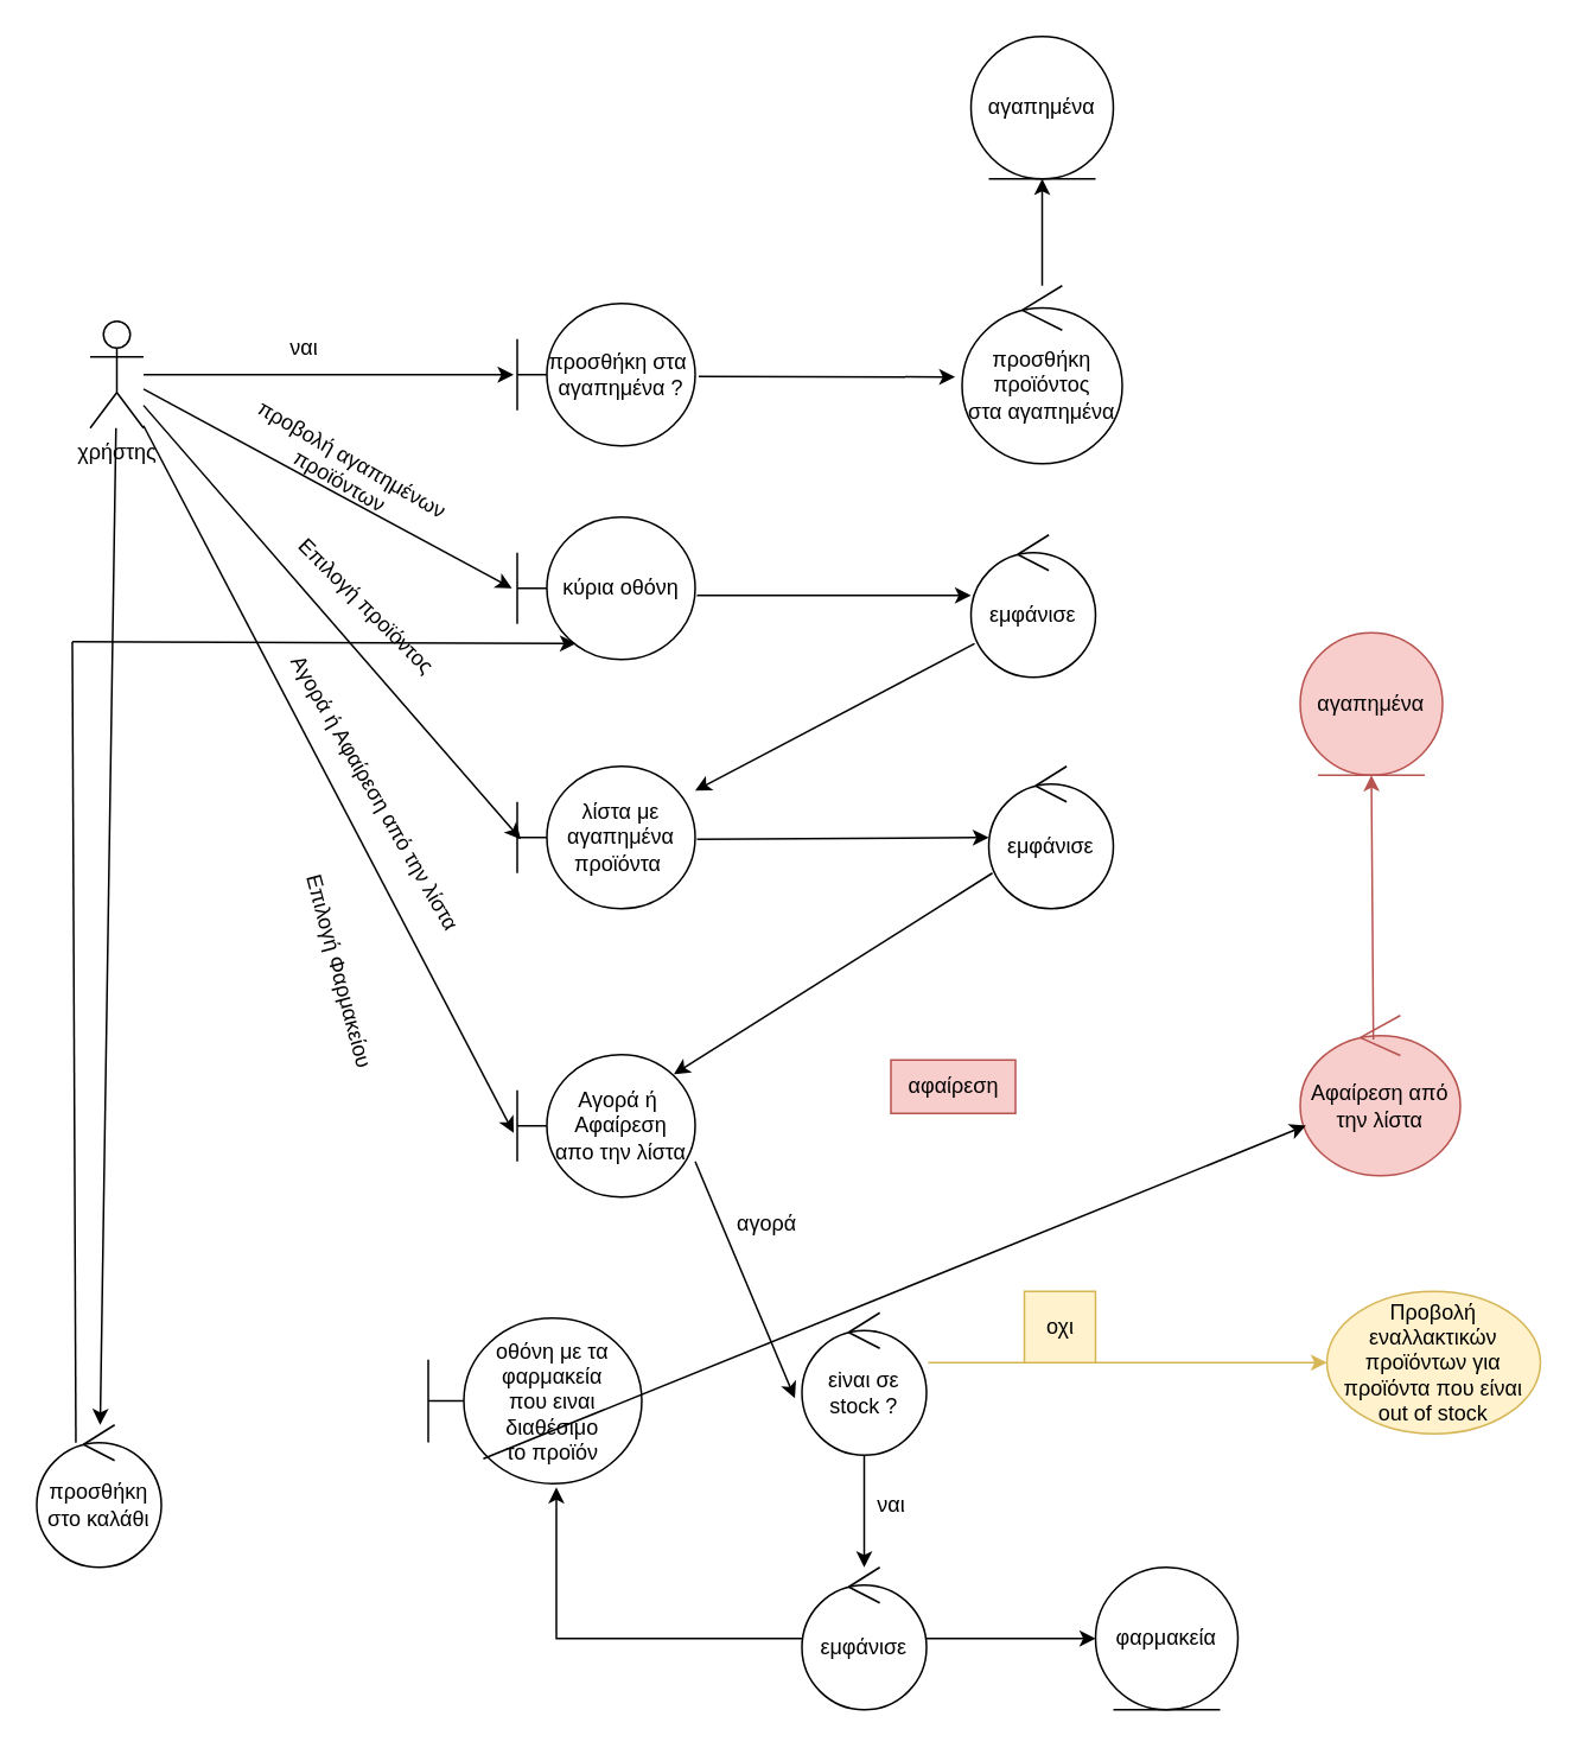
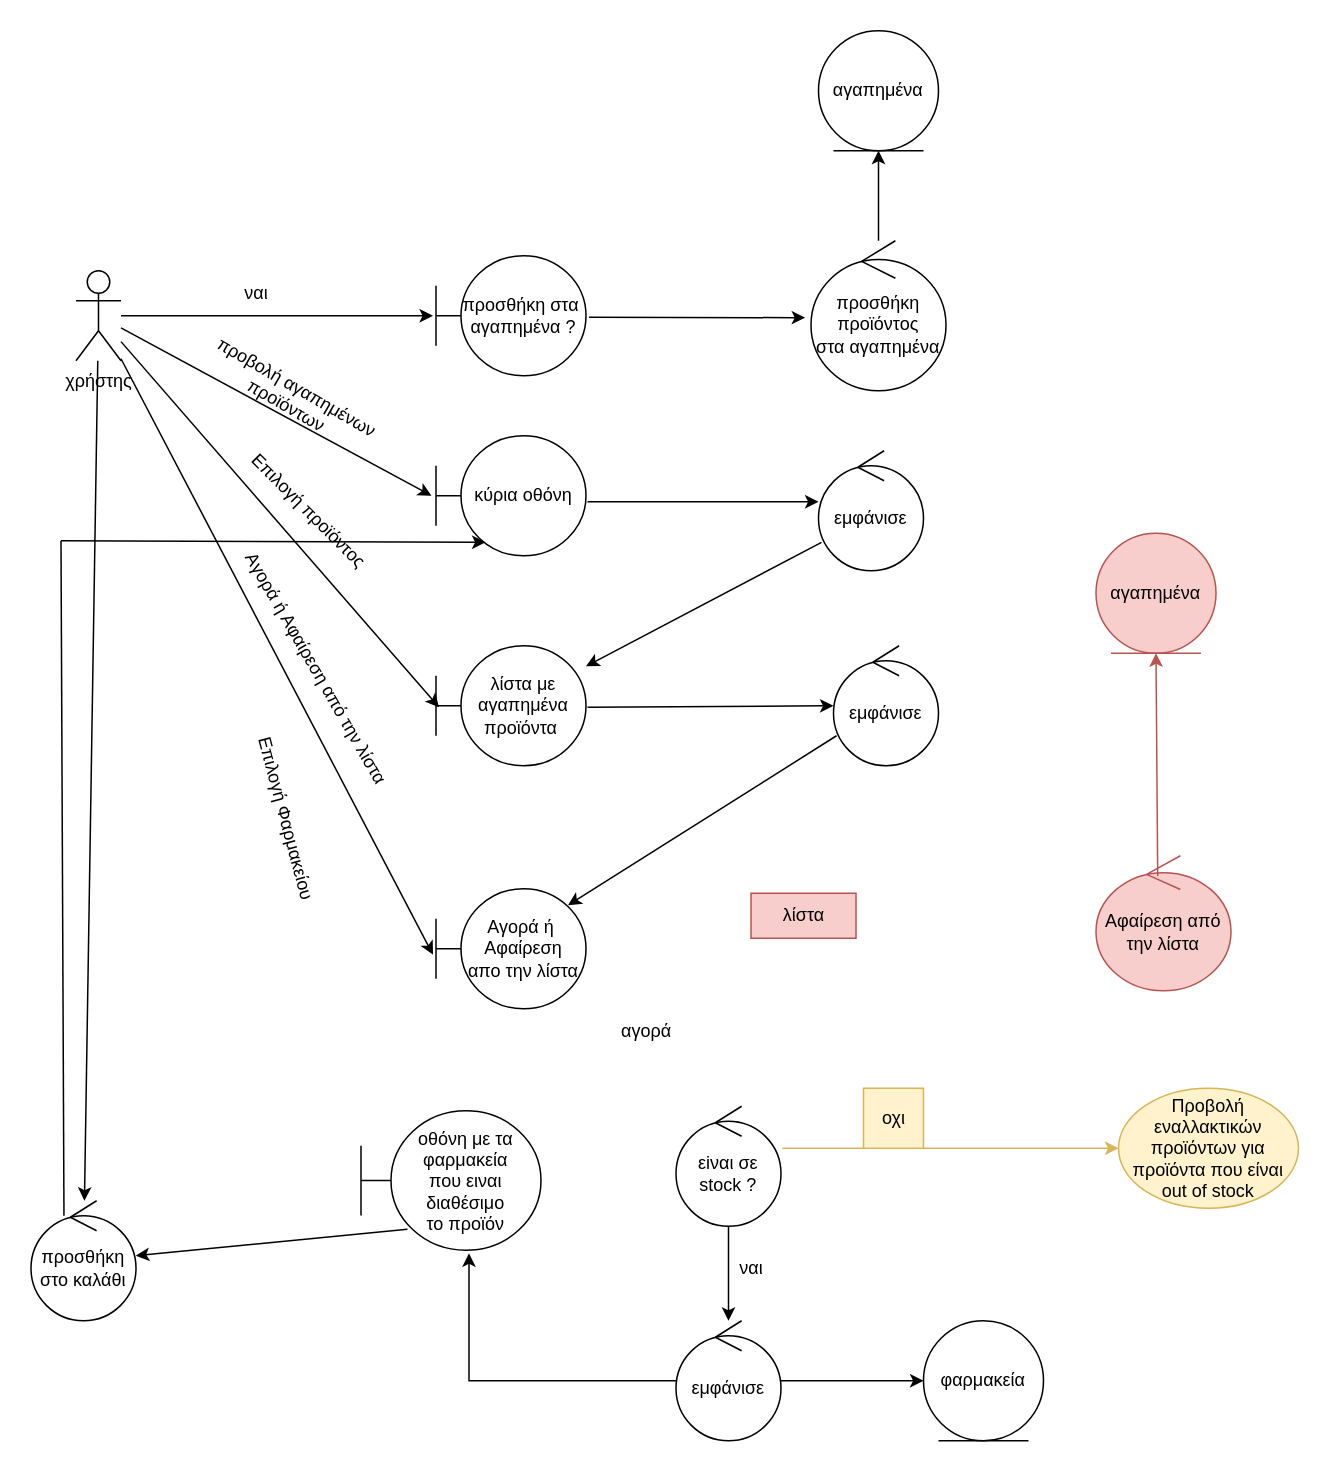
  <mxCell id="0" />
  <mxCell id="1" parent="0" />
  <mxCell id="2" style="edgeStyle=orthogonalEdgeStyle;rounded=0;orthogonalLoop=1;jettySize=auto;html=1;entryX=-0.02;entryY=0.5;entryDx=0;entryDy=0;entryPerimeter=0;" parent="1" source="3" target="4" edge="1"><mxGeometry relative="1" as="geometry" /></mxCell>
  <mxCell id="3" value="χρήστης" style="shape=umlActor;verticalLabelPosition=bottom;verticalAlign=top;html=1;" parent="1" vertex="1"><mxGeometry x="50" y="180" width="30" height="60" as="geometry" /></mxCell>
  <mxCell id="4" value="προσθήκη στα&amp;nbsp;&lt;br style=&quot;border-color: var(--border-color);&quot;&gt;&lt;span style=&quot;&quot;&gt;αγαπημένα ?&lt;/span&gt;" style="shape=umlBoundary;whiteSpace=wrap;html=1;" parent="1" vertex="1"><mxGeometry x="290" y="170" width="100" height="80" as="geometry" /></mxCell>
  <mxCell id="5" value="ναι" style="text;html=1;align=center;verticalAlign=middle;resizable=0;points=[];autosize=1;strokeColor=none;fillColor=none;" parent="1" vertex="1"><mxGeometry x="150" y="180" width="40" height="30" as="geometry" /></mxCell>
  <mxCell id="6" style="edgeStyle=orthogonalEdgeStyle;rounded=0;orthogonalLoop=1;jettySize=auto;html=1;entryX=0.5;entryY=1;entryDx=0;entryDy=0;" parent="1" source="7" target="8" edge="1"><mxGeometry relative="1" as="geometry" /></mxCell>
  <mxCell id="7" value="προσθήκη προϊόντος&lt;br style=&quot;border-color: var(--border-color);&quot;&gt;&lt;span style=&quot;&quot;&gt;στα αγαπημένα&lt;/span&gt;" style="ellipse;shape=umlControl;whiteSpace=wrap;html=1;" parent="1" vertex="1"><mxGeometry x="540" y="160" width="90" height="100" as="geometry" /></mxCell>
  <mxCell id="8" value="αγαπημένα" style="ellipse;shape=umlEntity;whiteSpace=wrap;html=1;" parent="1" vertex="1"><mxGeometry x="545" y="20" width="80" height="80" as="geometry" /></mxCell>
  <mxCell id="9" value="" style="endArrow=classic;html=1;rounded=0;exitX=1.02;exitY=0.513;exitDx=0;exitDy=0;exitPerimeter=0;entryX=-0.043;entryY=0.513;entryDx=0;entryDy=0;entryPerimeter=0;" parent="1" source="4" target="7" edge="1"><mxGeometry width="50" height="50" relative="1" as="geometry"><mxPoint x="1170" y="140" as="sourcePoint" /><mxPoint x="1220" y="90" as="targetPoint" /></mxGeometry></mxCell>
  <mxCell id="10" value="κύρια οθόνη" style="shape=umlBoundary;whiteSpace=wrap;html=1;" parent="1" vertex="1"><mxGeometry x="290" y="290" width="100" height="80" as="geometry" /></mxCell>
  <mxCell id="11" value="προβολή&amp;nbsp;αγαπημένων &lt;br&gt;προϊόντων&lt;br&gt;&amp;nbsp;" style="text;html=1;align=center;verticalAlign=middle;resizable=0;points=[];autosize=1;strokeColor=none;fillColor=none;rotation=30;" parent="1" vertex="1"><mxGeometry x="120" y="240" width="140" height="60" as="geometry" /></mxCell>
  <mxCell id="12" value="εμφάνισε" style="ellipse;shape=umlControl;whiteSpace=wrap;html=1;" parent="1" vertex="1"><mxGeometry x="545" y="300" width="70" height="80" as="geometry" /></mxCell>
  <mxCell id="13" value="λίστα με αγαπημένα&lt;br style=&quot;border-color: var(--border-color);&quot;&gt;&lt;span style=&quot;&quot;&gt;προϊόντα&amp;nbsp;&lt;/span&gt;" style="shape=umlBoundary;whiteSpace=wrap;html=1;" parent="1" vertex="1"><mxGeometry x="290" y="430" width="100" height="80" as="geometry" /></mxCell>
  <mxCell id="14" value="" style="endArrow=classic;html=1;rounded=0;exitX=1.01;exitY=0.55;exitDx=0;exitDy=0;exitPerimeter=0;entryX=0;entryY=0.425;entryDx=0;entryDy=0;entryPerimeter=0;" parent="1" source="10" target="12" edge="1"><mxGeometry width="50" height="50" relative="1" as="geometry"><mxPoint x="1150" y="540" as="sourcePoint" /><mxPoint x="1200" y="490" as="targetPoint" /></mxGeometry></mxCell>
  <mxCell id="15" value="εμφάνισε" style="ellipse;shape=umlControl;whiteSpace=wrap;html=1;" parent="1" vertex="1"><mxGeometry x="555" y="430" width="70" height="80" as="geometry" /></mxCell>
  <mxCell id="16" value="" style="endArrow=classic;html=1;rounded=0;exitX=1.01;exitY=0.513;exitDx=0;exitDy=0;exitPerimeter=0;entryX=0;entryY=0.5;entryDx=0;entryDy=0;entryPerimeter=0;" parent="1" source="13" target="15" edge="1"><mxGeometry width="50" height="50" relative="1" as="geometry"><mxPoint x="1180" y="650" as="sourcePoint" /><mxPoint x="1230" y="600" as="targetPoint" /></mxGeometry></mxCell>
  <mxCell id="17" value="Αγορά ή&amp;nbsp; Αφαίρεση&lt;br style=&quot;border-color: var(--border-color);&quot;&gt;&lt;span style=&quot;&quot;&gt;απο την λίστα&lt;/span&gt;" style="shape=umlBoundary;whiteSpace=wrap;html=1;" parent="1" vertex="1"><mxGeometry x="290" y="592" width="100" height="80" as="geometry" /></mxCell>
  <mxCell id="18" value="" style="endArrow=classic;html=1;rounded=0;exitX=0.029;exitY=0.75;exitDx=0;exitDy=0;exitPerimeter=0;entryX=0.88;entryY=0.138;entryDx=0;entryDy=0;entryPerimeter=0;" parent="1" source="15" target="17" edge="1"><mxGeometry width="50" height="50" relative="1" as="geometry"><mxPoint x="820" y="712" as="sourcePoint" /><mxPoint x="870" y="662" as="targetPoint" /></mxGeometry></mxCell>
  <mxCell id="19" value="Aγορά ή Αφαίρεση από την λίστα" style="text;html=1;align=center;verticalAlign=middle;resizable=0;points=[];autosize=1;strokeColor=none;fillColor=none;rotation=60;" parent="1" vertex="1"><mxGeometry x="110" y="430" width="200" height="30" as="geometry" /></mxCell>
  <mxCell id="20" value="Επιλογή προϊόντος" style="text;html=1;align=center;verticalAlign=middle;resizable=0;points=[];autosize=1;strokeColor=none;fillColor=none;rotation=45;" parent="1" vertex="1"><mxGeometry x="140" y="325" width="130" height="30" as="geometry" /></mxCell>
- <mxCell id="21" value="" style="endArrow=classic;html=1;rounded=0;exitX=1;exitY=0.75;exitDx=0;exitDy=0;exitPerimeter=0;entryX=-0.057;entryY=0.6;entryDx=0;entryDy=0;entryPerimeter=0;" parent="1" source="17" target="23" edge="1"><mxGeometry width="50" height="50" relative="1" as="geometry"><mxPoint x="750" y="702" as="sourcePoint" /><mxPoint x="920" y="827" as="targetPoint" /></mxGeometry></mxCell>
  <mxCell id="22" style="edgeStyle=orthogonalEdgeStyle;rounded=0;orthogonalLoop=1;jettySize=auto;html=1;" parent="1" source="23" target="28" edge="1"><mxGeometry relative="1" as="geometry" /></mxCell>
  <mxCell id="23" value="εiναι σε stock ?" style="ellipse;shape=umlControl;whiteSpace=wrap;html=1;" parent="1" vertex="1"><mxGeometry x="450" y="737" width="70" height="80" as="geometry" /></mxCell>
  <mxCell id="24" value="αγορά" style="text;html=1;align=center;verticalAlign=middle;resizable=0;points=[];autosize=1;strokeColor=none;fillColor=none;" parent="1" vertex="1"><mxGeometry x="400" y="672" width="60" height="30" as="geometry" /></mxCell>
  <mxCell id="25" value="φαρμακεία" style="ellipse;shape=umlEntity;whiteSpace=wrap;html=1;" parent="1" vertex="1"><mxGeometry x="615" y="880" width="80" height="80" as="geometry" /></mxCell>
  <mxCell id="26" style="edgeStyle=orthogonalEdgeStyle;rounded=0;orthogonalLoop=1;jettySize=auto;html=1;entryX=0;entryY=0.5;entryDx=0;entryDy=0;" parent="1" source="28" target="25" edge="1"><mxGeometry relative="1" as="geometry" /></mxCell>
  <mxCell id="27" style="edgeStyle=orthogonalEdgeStyle;rounded=0;orthogonalLoop=1;jettySize=auto;html=1;entryX=0.6;entryY=1.022;entryDx=0;entryDy=0;entryPerimeter=0;" parent="1" source="28" target="30" edge="1"><mxGeometry relative="1" as="geometry" /></mxCell>
  <mxCell id="28" value="εμφάνισε" style="ellipse;shape=umlControl;whiteSpace=wrap;html=1;" parent="1" vertex="1"><mxGeometry x="450" y="880" width="70" height="80" as="geometry" /></mxCell>
  <mxCell id="29" value="ναι" style="text;html=1;align=center;verticalAlign=middle;resizable=0;points=[];autosize=1;strokeColor=none;fillColor=none;" parent="1" vertex="1"><mxGeometry x="480" y="830" width="40" height="30" as="geometry" /></mxCell>
  <mxCell id="30" value="οθόνη με τα φαρμακεία&lt;br style=&quot;border-color: var(--border-color);&quot;&gt;&lt;span style=&quot;&quot;&gt;που ειναι διαθέσιμο&lt;/span&gt;&lt;br style=&quot;border-color: var(--border-color);&quot;&gt;&lt;span style=&quot;&quot;&gt;το προϊόν&lt;/span&gt;" style="shape=umlBoundary;whiteSpace=wrap;html=1;" parent="1" vertex="1"><mxGeometry x="240" y="740" width="120" height="93" as="geometry" /></mxCell>
  <mxCell id="31" value="προσθήκη στο καλάθι" style="ellipse;shape=umlControl;whiteSpace=wrap;html=1;" parent="1" vertex="1"><mxGeometry x="20" y="800" width="70" height="80" as="geometry" /></mxCell>
  <mxCell id="32" value="Αφαίρεση από την λίστα" style="ellipse;shape=umlControl;whiteSpace=wrap;html=1;fillColor=#f8cecc;strokeColor=#b85450;" parent="1" vertex="1"><mxGeometry x="730" y="570" width="90" height="90" as="geometry" /></mxCell>
  <mxCell id="33" value="αγαπημένα" style="ellipse;shape=umlEntity;whiteSpace=wrap;html=1;fillColor=#f8cecc;strokeColor=#b85450;" parent="1" vertex="1"><mxGeometry x="730" y="355" width="80" height="80" as="geometry" /></mxCell>
  <mxCell id="34" value="" style="endArrow=classic;html=1;rounded=0;exitX=0.457;exitY=0.15;exitDx=0;exitDy=0;exitPerimeter=0;entryX=0.5;entryY=1;entryDx=0;entryDy=0;fillColor=#f8cecc;strokeColor=#b85450;" parent="1" source="32" target="33" edge="1"><mxGeometry width="50" height="50" relative="1" as="geometry"><mxPoint x="990" y="822" as="sourcePoint" /><mxPoint x="1040" y="772" as="targetPoint" /></mxGeometry></mxCell>
- <mxCell id="35" value="αφαίρεση" style="text;html=1;align=center;verticalAlign=middle;resizable=0;points=[];autosize=1;strokeColor=#b85450;fillColor=#f8cecc;" parent="1" vertex="1"><mxGeometry x="500" y="595" width="70" height="30" as="geometry" /></mxCell>
+ <mxCell id="35" value="λίστα" style="text;html=1;align=center;verticalAlign=middle;resizable=0;points=[];autosize=1;strokeColor=#b85450;fillColor=#f8cecc;" parent="1" vertex="1"><mxGeometry x="500" y="595" width="70" height="30" as="geometry" /></mxCell>
  <mxCell id="36" value="Προβολή εναλλακτικών προϊόντων για προϊόντα που είναι out of stock" style="ellipse;whiteSpace=wrap;html=1;fillColor=#fff2cc;strokeColor=#d6b656;" parent="1" vertex="1"><mxGeometry x="745" y="725" width="120" height="80" as="geometry" /></mxCell>
  <mxCell id="37" value="" style="endArrow=classic;html=1;rounded=0;exitX=1.014;exitY=0.35;exitDx=0;exitDy=0;exitPerimeter=0;fillColor=#fff2cc;strokeColor=#d6b656;entryX=0;entryY=0.5;entryDx=0;entryDy=0;" parent="1" source="23" target="36" edge="1"><mxGeometry width="50" height="50" relative="1" as="geometry"><mxPoint x="1140" y="922" as="sourcePoint" /><mxPoint x="1110" y="902" as="targetPoint" /></mxGeometry></mxCell>
  <mxCell id="38" value="οχι" style="text;html=1;align=center;verticalAlign=middle;resizable=0;points=[];autosize=1;strokeColor=#d6b656;fillColor=#fff2cc;" parent="1" vertex="1"><mxGeometry x="575" y="725" width="40" height="40" as="geometry" /></mxCell>
  <mxCell id="39" value="" style="endArrow=classic;html=1;rounded=0;entryX=-0.03;entryY=0.5;entryDx=0;entryDy=0;entryPerimeter=0;" parent="1" source="3" target="10" edge="1"><mxGeometry width="50" height="50" relative="1" as="geometry"><mxPoint x="740" y="280" as="sourcePoint" /><mxPoint x="790" y="230" as="targetPoint" /></mxGeometry></mxCell>
  <mxCell id="40" value="" style="endArrow=classic;html=1;rounded=0;entryX=0.02;entryY=0.513;entryDx=0;entryDy=0;entryPerimeter=0;" parent="1" source="3" target="13" edge="1"><mxGeometry width="50" height="50" relative="1" as="geometry"><mxPoint x="740" y="420" as="sourcePoint" /><mxPoint x="790" y="370" as="targetPoint" /></mxGeometry></mxCell>
  <mxCell id="41" value="" style="endArrow=classic;html=1;rounded=0;exitX=0.029;exitY=0.763;exitDx=0;exitDy=0;exitPerimeter=0;" parent="1" source="12" target="13" edge="1"><mxGeometry width="50" height="50" relative="1" as="geometry"><mxPoint x="700" y="390" as="sourcePoint" /><mxPoint x="750" y="340" as="targetPoint" /></mxGeometry></mxCell>
  <mxCell id="42" value="" style="endArrow=classic;html=1;rounded=0;entryX=-0.02;entryY=0.55;entryDx=0;entryDy=0;entryPerimeter=0;" parent="1" source="3" target="17" edge="1"><mxGeometry width="50" height="50" relative="1" as="geometry"><mxPoint x="700" y="490" as="sourcePoint" /><mxPoint x="750" y="440" as="targetPoint" /></mxGeometry></mxCell>
  <mxCell id="43" value="" style="endArrow=classic;html=1;rounded=0;" parent="1" source="3" target="31" edge="1"><mxGeometry width="50" height="50" relative="1" as="geometry"><mxPoint x="90" y="249" as="sourcePoint" /><mxPoint x="298" y="646" as="targetPoint" /></mxGeometry></mxCell>
  <mxCell id="44" value="Επιλογή Φαρμακείου" style="text;html=1;align=center;verticalAlign=middle;resizable=0;points=[];autosize=1;strokeColor=none;fillColor=none;rotation=75;" parent="1" vertex="1"><mxGeometry x="120" y="530" width="140" height="30" as="geometry" /></mxCell>
- <mxCell id="45" value="" style="endArrow=classic;html=1;rounded=0;exitX=0.258;exitY=0.849;exitDx=0;exitDy=0;exitPerimeter=0;" parent="1" source="30" target="32" edge="1"><mxGeometry width="50" height="50" relative="1" as="geometry"><mxPoint x="700" y="710" as="sourcePoint" /><mxPoint x="750" y="660" as="targetPoint" /></mxGeometry></mxCell>
+ <mxCell id="45" value="" style="endArrow=classic;html=1;rounded=0;exitX=0.258;exitY=0.849;exitDx=0;exitDy=0;exitPerimeter=0;" parent="1" source="30" target="31" edge="1"><mxGeometry width="50" height="50" relative="1" as="geometry"><mxPoint x="700" y="710" as="sourcePoint" /><mxPoint x="750" y="660" as="targetPoint" /></mxGeometry></mxCell>
  <mxCell id="46" value="" style="endArrow=classic;html=1;rounded=0;entryX=0.33;entryY=0.888;entryDx=0;entryDy=0;entryPerimeter=0;" parent="1" target="10" edge="1"><mxGeometry width="50" height="50" relative="1" as="geometry"><mxPoint x="40" y="360" as="sourcePoint" /><mxPoint x="750" y="660" as="targetPoint" /></mxGeometry></mxCell>
  <mxCell id="47" value="" style="endArrow=none;html=1;rounded=0;exitX=0.314;exitY=0.125;exitDx=0;exitDy=0;exitPerimeter=0;" parent="1" source="31" edge="1"><mxGeometry width="50" height="50" relative="1" as="geometry"><mxPoint x="700" y="660" as="sourcePoint" /><mxPoint x="40" y="360" as="targetPoint" /></mxGeometry></mxCell>
